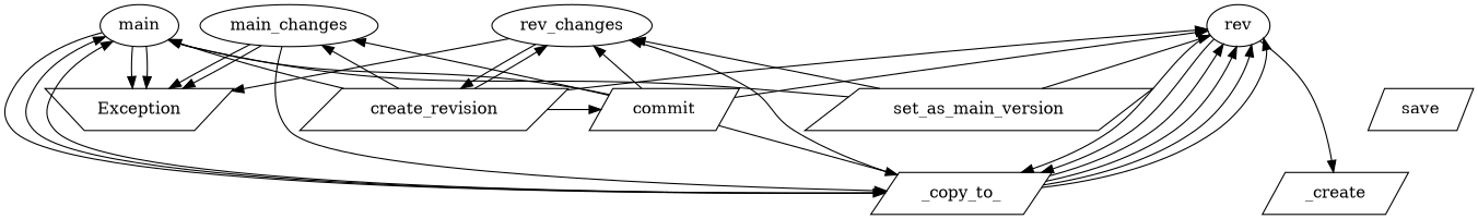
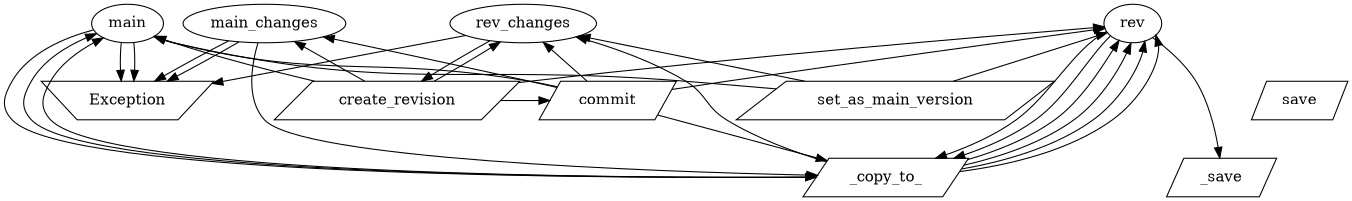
  digraph {
    node [shape=polygon sides=4 skew=.4]
    main [shape="" sides="" skew=""]
    main_changes [shape="" sides="" skew=""]
    rev [shape="" sides="" skew=""]
    rev_changes [shape="" sides="" skew=""]
    set_as_main_version
    create_revision
    commit
    save
-   _save [label=_create]
+   _save
    _copy_to_
    n11 [distortion=.4 label=Exception skew=""]
    subgraph sub_1 {
      rank=same
      main
      main_changes
      rev
      rev_changes
    }
    subgraph sub_2 {
      rank=same
      set_as_main_version
      create_revision
      commit
      save
    }
    subgraph sub_3 {
      rank=same
      _save
      _copy_to_
    }
    main -> _copy_to_
    main -> n11
    main -> n11
    main_changes -> _copy_to_
    main_changes -> n11
    main_changes -> n11
    rev -> _save
    rev -> _copy_to_
    rev -> _copy_to_
    rev_changes -> create_revision
    rev_changes -> n11
    set_as_main_version -> main
    set_as_main_version -> rev
    set_as_main_version -> rev_changes
    create_revision -> main
    create_revision -> main_changes
    create_revision -> rev
    create_revision -> rev_changes
    create_revision -> commit
    commit -> main
    commit -> main_changes
    commit -> rev
    commit -> rev_changes
    commit -> _copy_to_
    _copy_to_ -> main
    _copy_to_ -> main
    _copy_to_ -> rev
    _copy_to_ -> rev
    _copy_to_ -> rev
    _copy_to_ -> rev
    _copy_to_ -> rev_changes
  }
